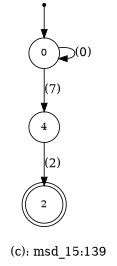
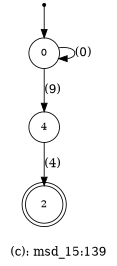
  digraph {
    fontname="DejaVu Serif"
    label="(c): msd_15:139"
    rankdir=TB
    node [fontname="DejaVu Serif" fontsize=12 shape=circle]
    edge [fontname="DejaVu Serif"]
    n1 [label=0]
    n2 [label=4]
    n3 [label=2 shape=doublecircle]
    n4 [label=2 shape=point]
    n1 -> n1 [label="(0)"]
-   n1 -> n2 [label="(7)"]
-   n2 -> n3 [label="(2)"]
+   n1 -> n2 [label="(9)"]
+   n2 -> n3 [label="(4)"]
    n4 -> n1
  }
